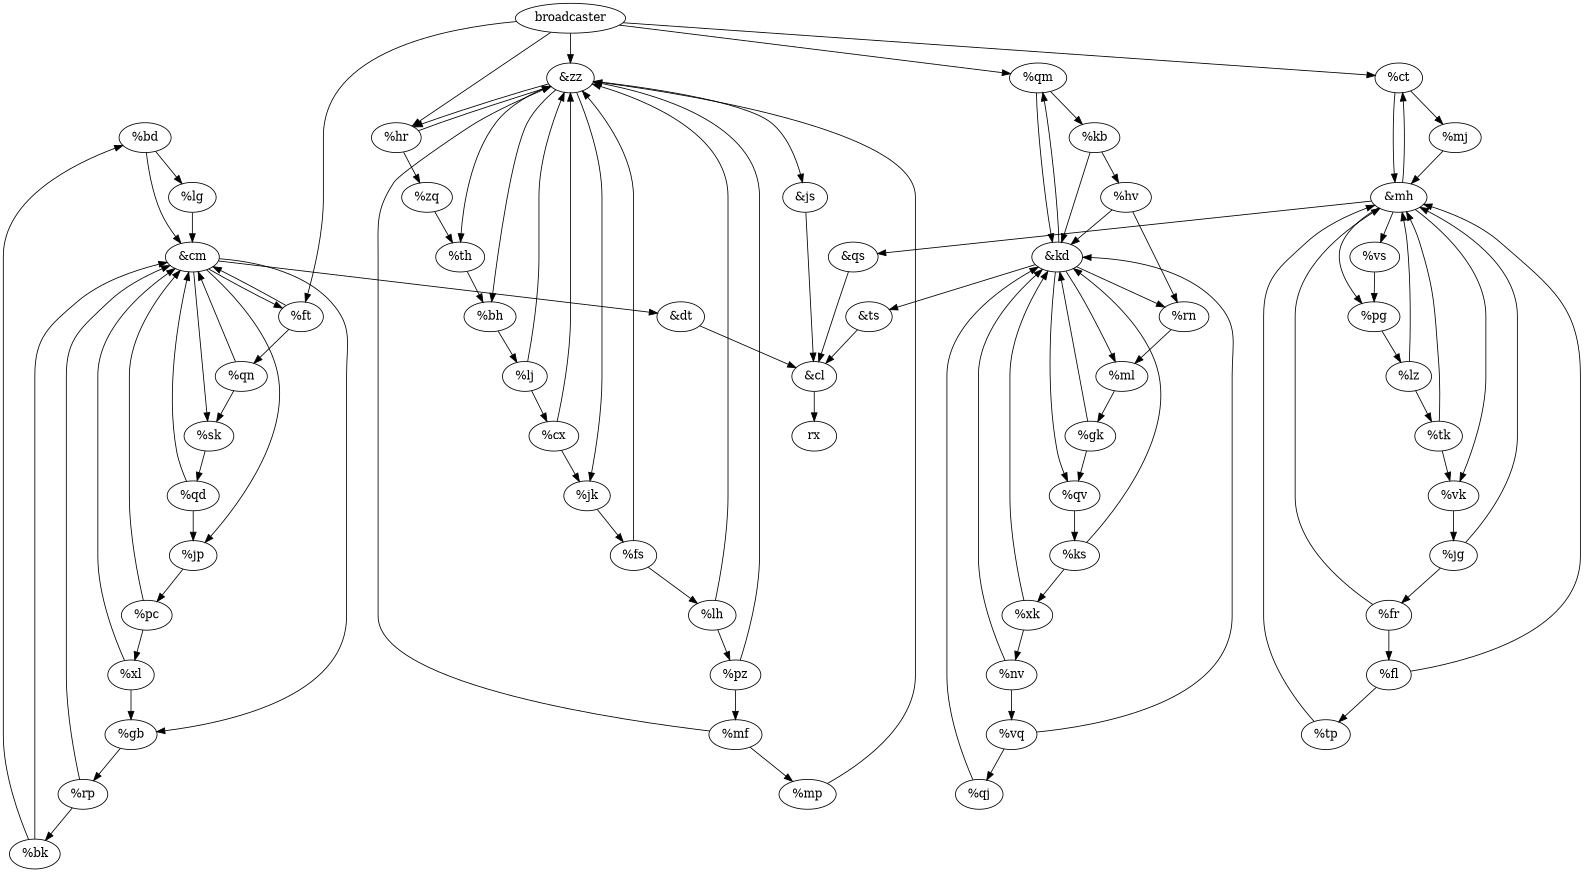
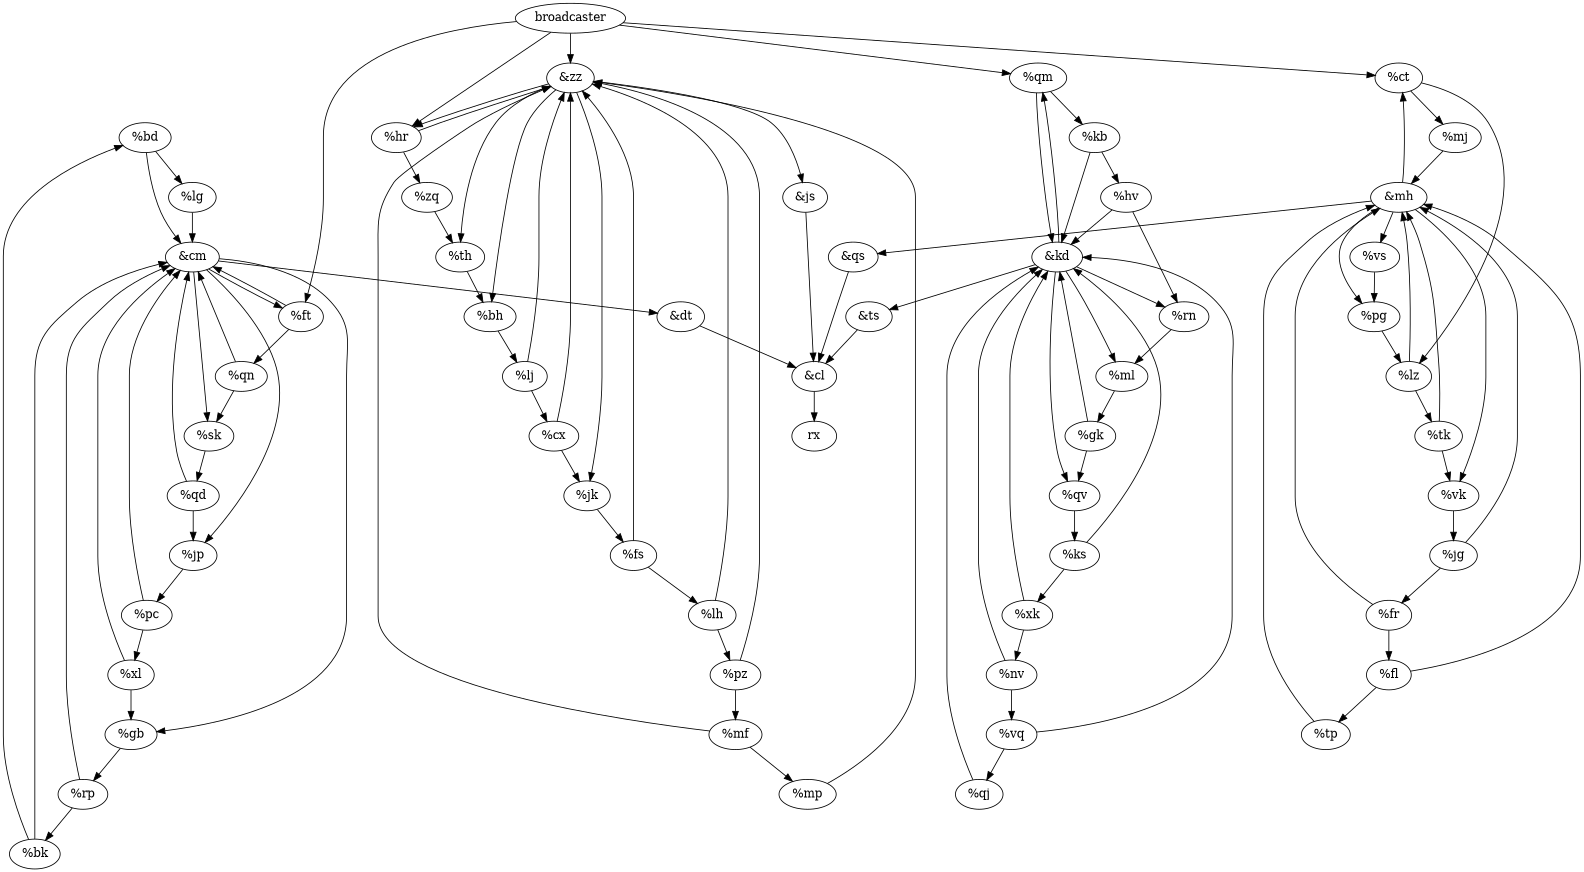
  digraph {
    fontname="DejaVu Serif"
    node [fontname="DejaVu Serif"]
    edge [fontname="DejaVu Serif"]
    n1 [label="%bd"]
    n2 [label="%lg"]
    n3 [label="&cm"]
    n4 [label="%gb"]
    n5 [label="%sk"]
    n6 [label="&dt"]
    n7 [label="%jp"]
    n8 [label="%ft"]
    n9 [label="%bh"]
    n10 [label="%lj"]
    n11 [label="&zz"]
    n12 [label="%cx"]
    n13 [label="&js"]
    n14 [label="%jk"]
    n15 [label="%th"]
    n16 [label="%hr"]
    n17 [label="&cl"]
    n18 [label="%fs"]
    n19 [label="%zq"]
    rx
    n21 [label="%rn"]
    n22 [label="%ml"]
    n23 [label="%gk"]
    n24 [label="%ks"]
    n25 [label="%xk"]
    n26 [label="&kd"]
    n27 [label="%nv"]
    n28 [label="%qv"]
    n29 [label="%qm"]
    n30 [label="&ts"]
    n31 [label="%rp"]
    n32 [label="%qd"]
    n33 [label="%pc"]
    n34 [label="%qn"]
    n35 [label="%lh"]
    n36 [label="%vq"]
    n37 [label="%qj"]
    n38 [label="%bk"]
    n39 [label="%mj"]
    n40 [label="&mh"]
    n41 [label="%pg"]
    n42 [label="%vk"]
    n43 [label="&qs"]
    n44 [label="%vs"]
    n45 [label="%ct"]
    n46 [label="%pz"]
    n47 [label="%mf"]
    n48 [label="%lz"]
    n49 [label="%jg"]
    n50 [label="%kb"]
    n51 [label="%hv"]
    n52 [label="%tk"]
    n53 [label="%xl"]
    n54 [label="%fr"]
    n55 [label="%fl"]
    n56 [label="%tp"]
    n57 [label="%mp"]
    broadcaster
    n1 -> n2
    n1 -> n3
    n2 -> n3
    n3 -> n4
    n3 -> n5
    n3 -> n6
    n3 -> n7
    n3 -> n8
    n4 -> n31
    n5 -> n32
    n6 -> n17
    n7 -> n33
    n8 -> n3
    n8 -> n34
    n9 -> n10
    n10 -> n11
    n10 -> n12
    n11 -> n9
    n11 -> n13
    n11 -> n14
    n11 -> n15
    n11 -> n16
    n12 -> n11
    n12 -> n14
    n13 -> n17
    n14 -> n18
    n15 -> n9
    n16 -> n11
    n16 -> n19
    n17 -> rx
    n18 -> n11
    n18 -> n35
    n19 -> n15
    n21 -> n22
    n22 -> n23
    n23 -> n26
    n23 -> n28
    n24 -> n25
    n24 -> n26
    n25 -> n26
    n25 -> n27
    n26 -> n21
    n26 -> n22
    n26 -> n28
    n26 -> n29
    n26 -> n30
    n27 -> n26
    n27 -> n36
    n28 -> n24
    n29 -> n26
    n29 -> n50
    n30 -> n17
    n31 -> n3
    n31 -> n38
    n32 -> n3
    n32 -> n7
    n33 -> n3
    n33 -> n53
    n34 -> n3
    n34 -> n5
    n35 -> n11
    n35 -> n46
    n36 -> n26
    n36 -> n37
    n37 -> n26
    n38 -> n1
    n38 -> n3
    n39 -> n40
    n40 -> n41
    n40 -> n42
    n40 -> n43
    n40 -> n44
    n40 -> n45
    n41 -> n48
    n42 -> n49
    n43 -> n17
    n44 -> n41
    n45 -> n39
-   n45 -> n40
+   n45 -> n48
    n46 -> n11
    n46 -> n47
    n47 -> n11
    n47 -> n57
    n48 -> n40
    n48 -> n52
    n49 -> n40
    n49 -> n54
    n50 -> n26
    n50 -> n51
    n51 -> n21
    n51 -> n26
    n52 -> n40
    n52 -> n42
    n53 -> n3
    n53 -> n4
    n54 -> n40
    n54 -> n55
    n55 -> n40
    n55 -> n56
    n56 -> n40
    n57 -> n11
    broadcaster -> n8
    broadcaster -> n11
    broadcaster -> n16
    broadcaster -> n29
    broadcaster -> n45
  }
